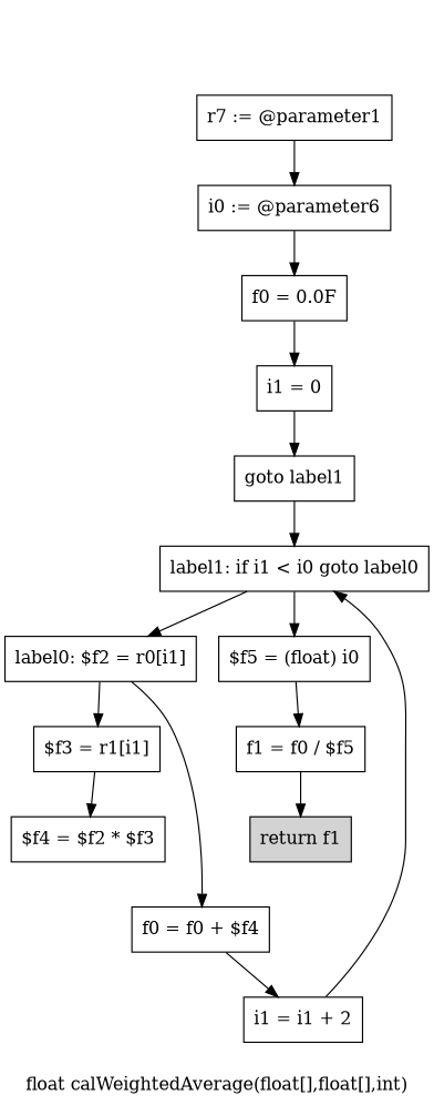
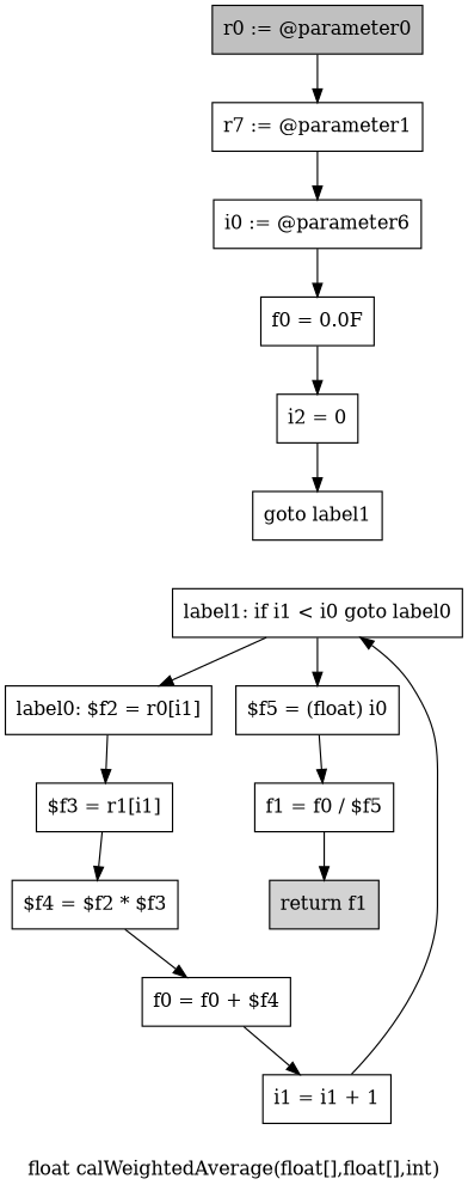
  digraph {
    label="float calWeightedAverage(float[],float[],int)"
    node [shape=box]
+   n1 [fillcolor=gray label="r0 := @parameter0" style=filled]
    n2 [label="r7 := @parameter1"]
    n3 [label="i0 := @parameter6"]
    n4 [label="f0 = 0.0F"]
-   n5 [label="i1 = 0"]
+   n5 [label="i2 = 0"]
    n6 [label="goto label1"]
    n7 [label="label1: if i1 < i0 goto label0"]
    n8 [label="label0: $f2 = r0[i1]"]
    n9 [label="$f5 = (float) i0"]
    n10 [label="$f3 = r1[i1]"]
    n11 [label="f1 = f0 / $f5"]
    n12 [label="$f4 = $f2 * $f3"]
    n13 [label="f0 = f0 + $f4"]
-   n14 [label="i1 = i1 + 2"]
+   n14 [label="i1 = i1 + 1"]
    n15 [fillcolor=lightgray label="return f1" style=filled]
+   n1 -> n2
    n2 -> n3
    n3 -> n4
    n4 -> n5
    n5 -> n6
-   n6 -> n7
    n7 -> n8
    n7 -> n9
    n8 -> n10
    n9 -> n11
    n10 -> n12
    n11 -> n15
-   n8 -> n13
+   n12 -> n13
    n13 -> n14
    n14 -> n7
  }
